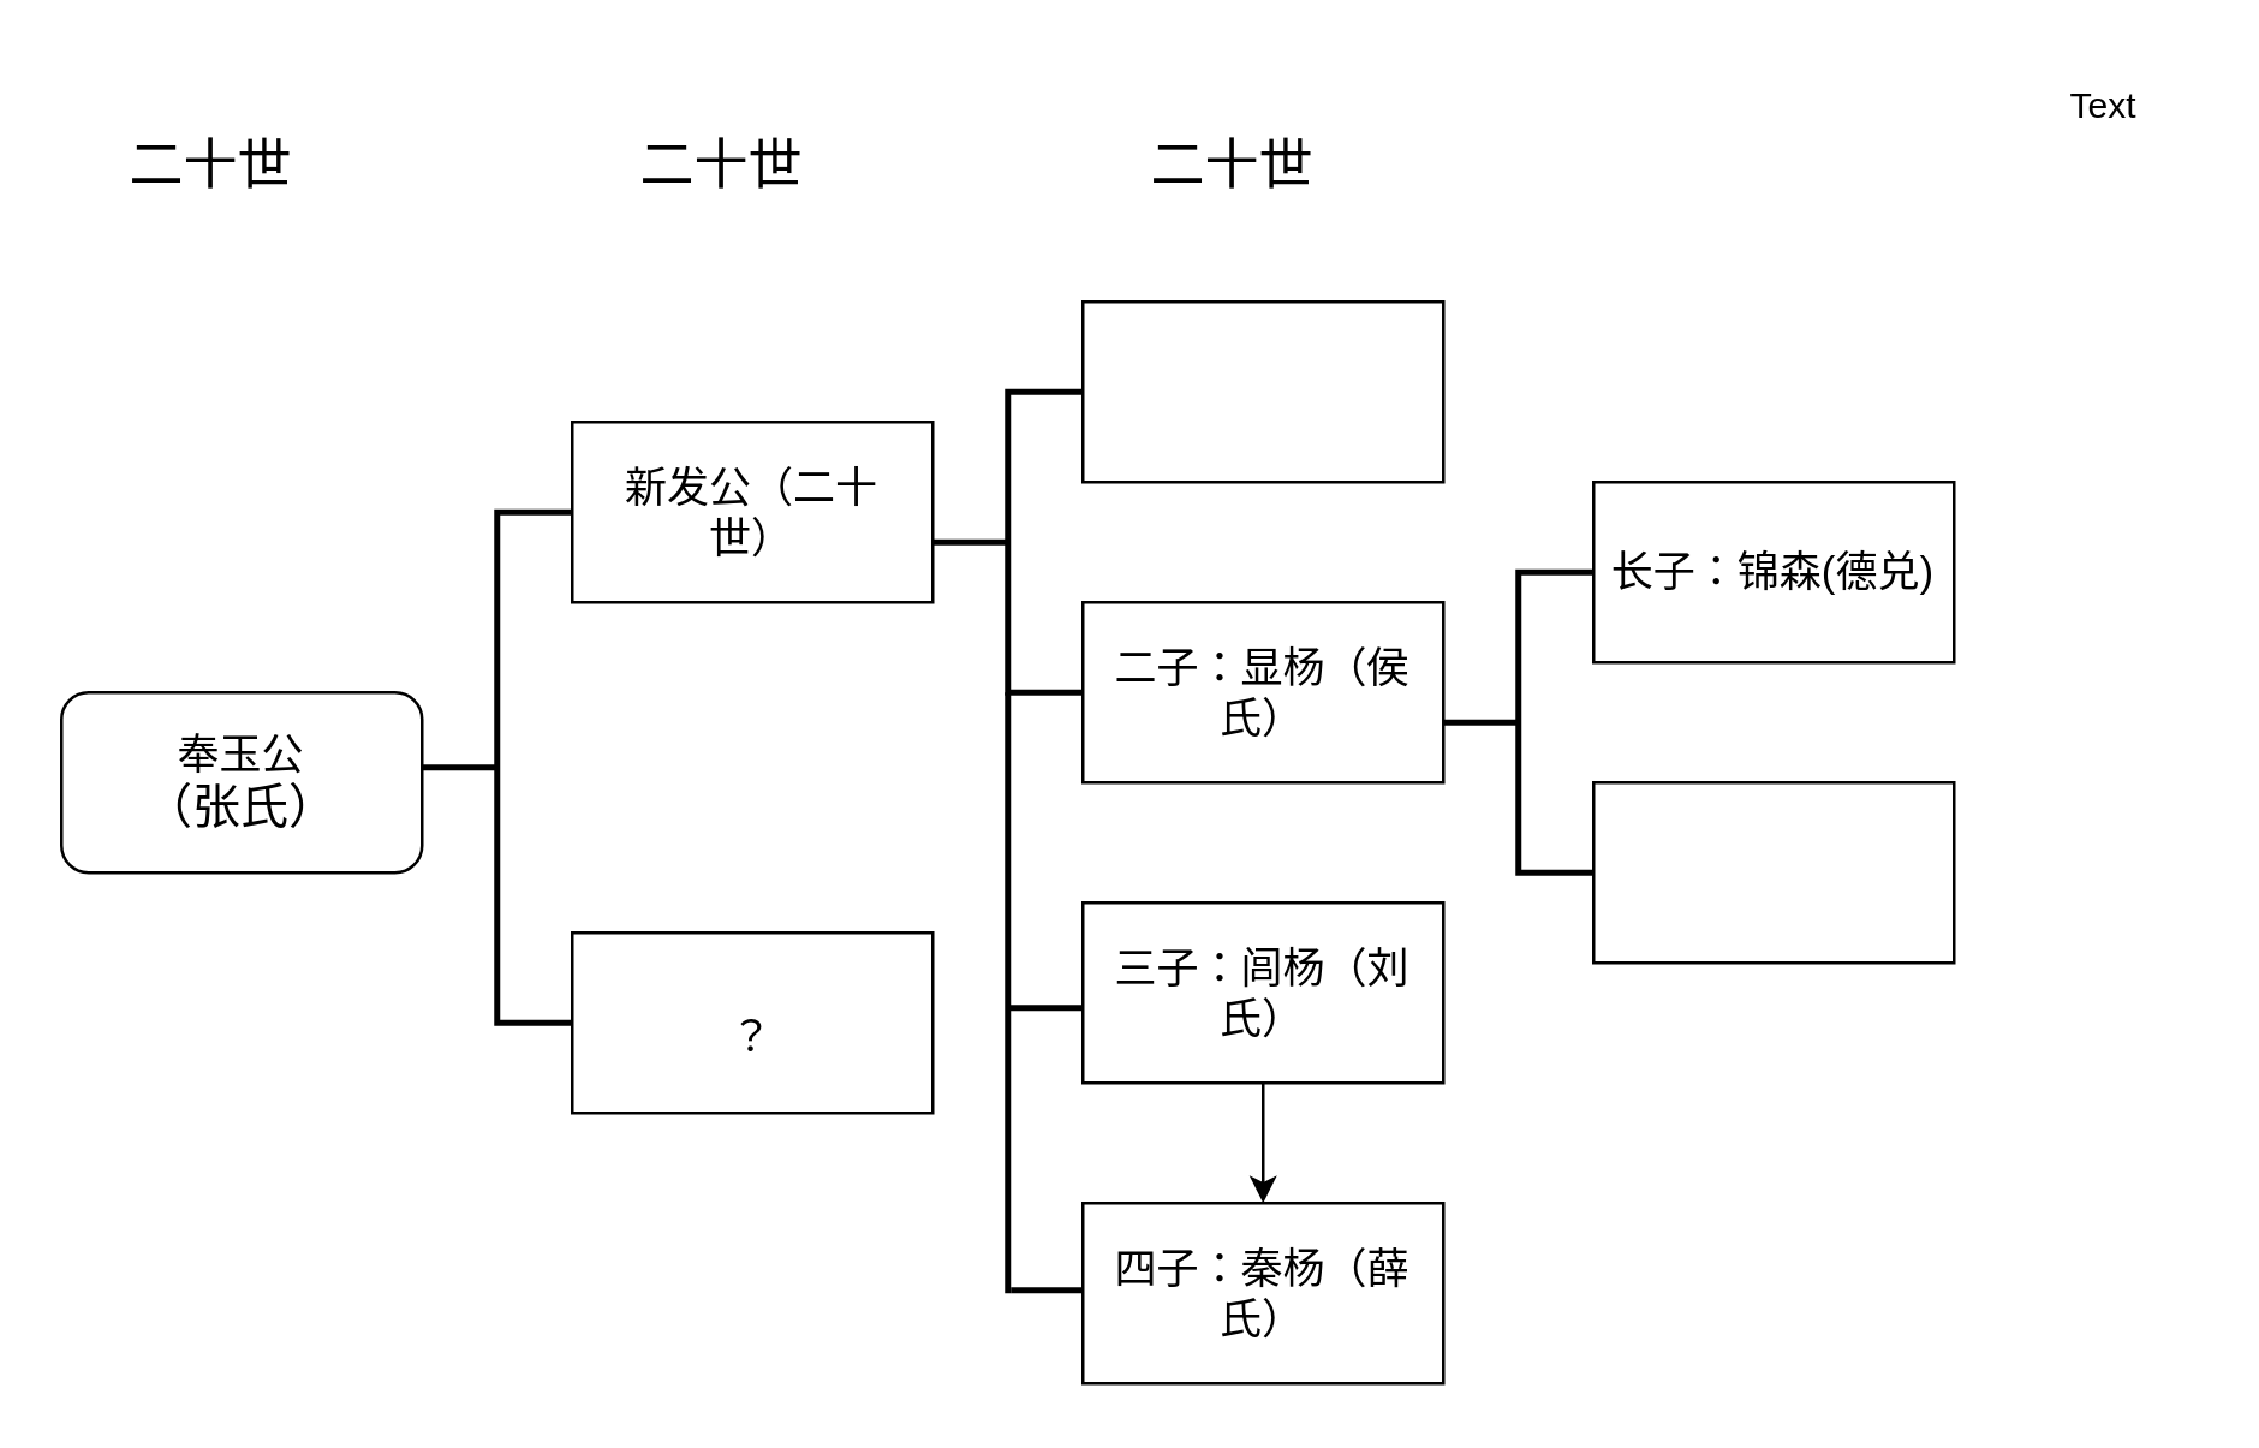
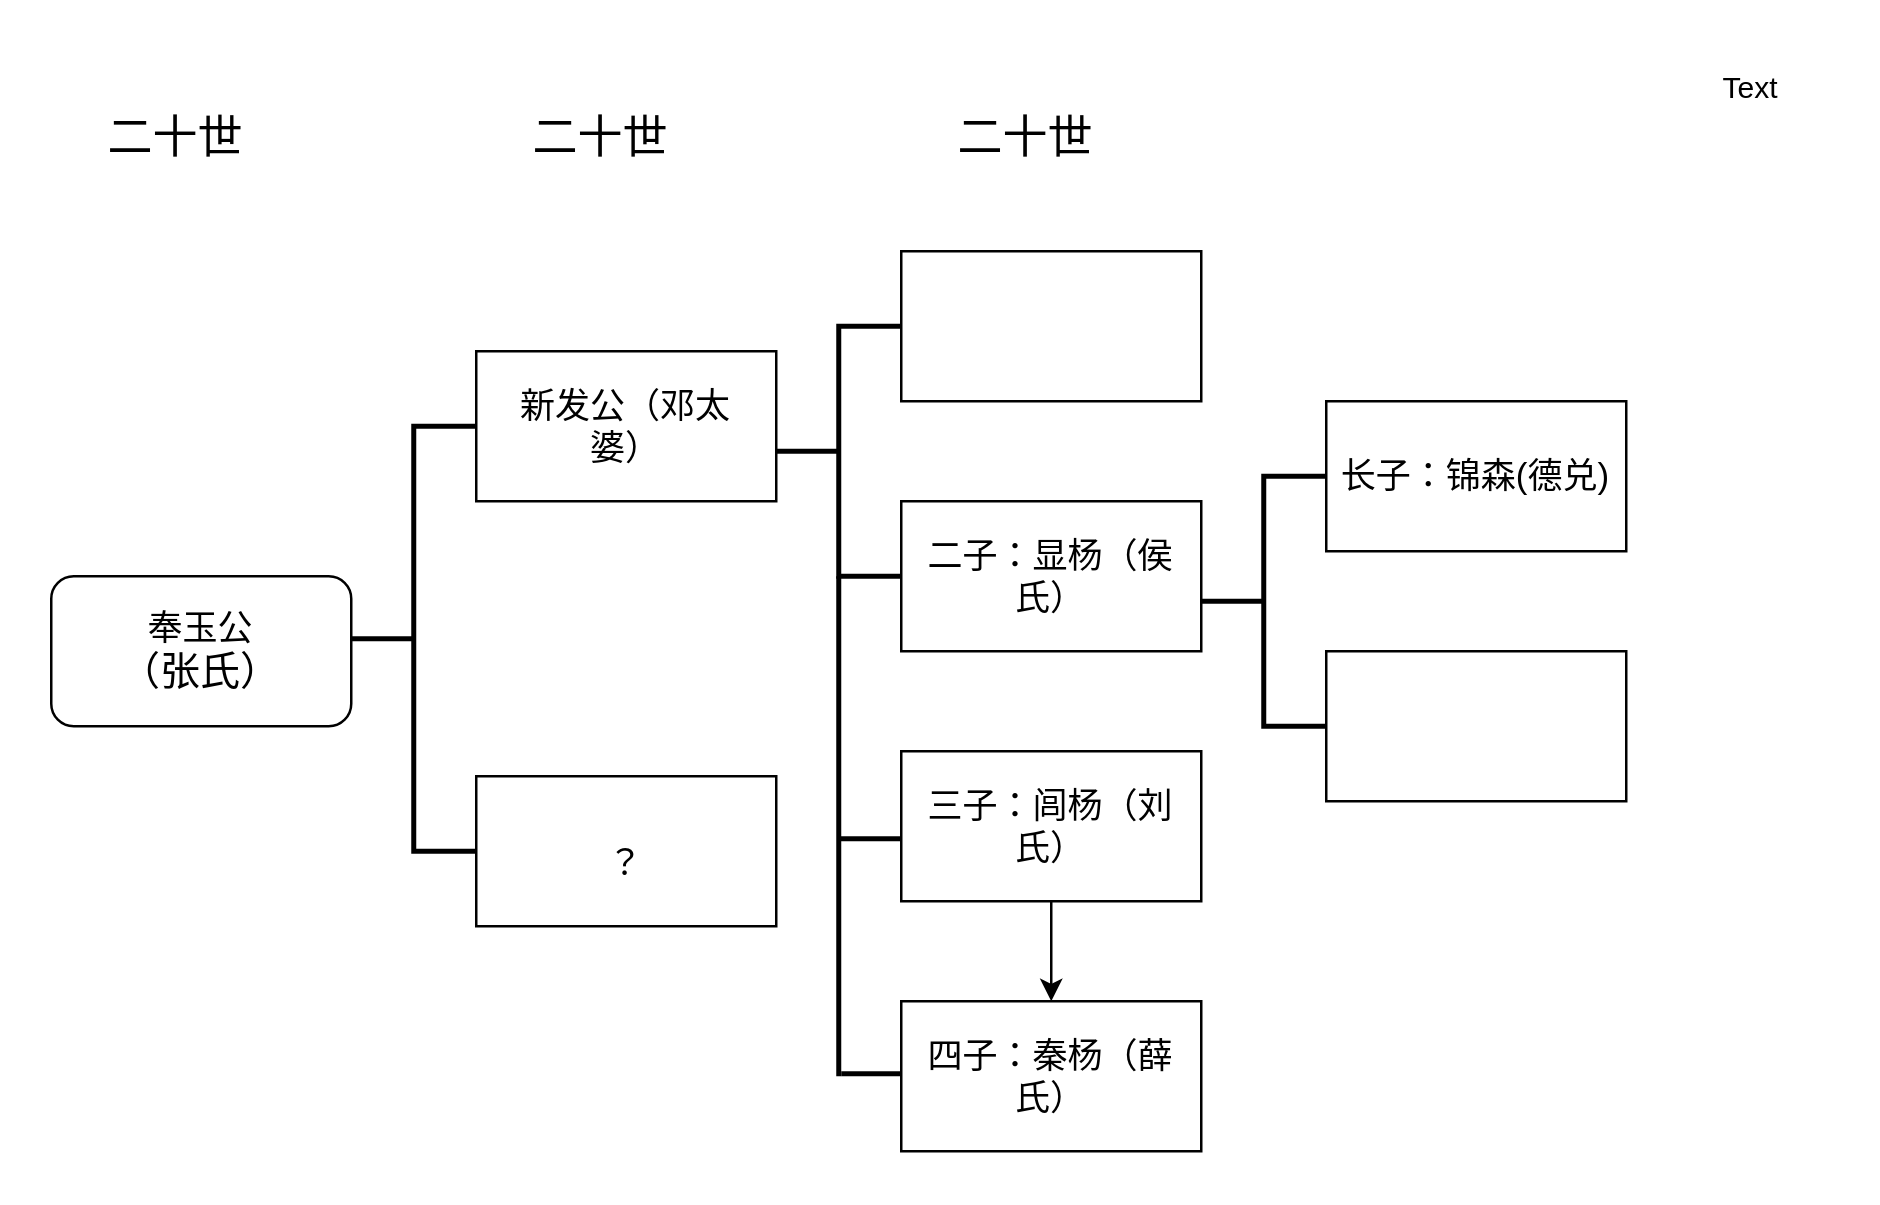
  <mxCell id="0" />
  <mxCell id="1" parent="0" />
  <mxCell id="2" value="&lt;font style=&quot;font-size: 14px;&quot;&gt;奉玉公&lt;/font&gt;&lt;div&gt;&lt;font size=&quot;3&quot;&gt;（张氏）&lt;/font&gt;&lt;/div&gt;" style="whiteSpace=wrap;html=1;rounded=1;" vertex="1" parent="1"><mxGeometry x="20" y="230" width="120" height="60" as="geometry" /></mxCell>
  <mxCell id="3" value="&lt;font style=&quot;font-size: 18px;&quot;&gt;二十世&lt;/font&gt;" style="text;strokeColor=none;align=center;fillColor=none;html=1;verticalAlign=middle;whiteSpace=wrap;rounded=0;" vertex="1" parent="1"><mxGeometry x="40" y="40" width="60" height="30" as="geometry" /></mxCell>
  <mxCell id="4" value="" style="strokeWidth=2;html=1;shape=mxgraph.flowchart.annotation_2;align=left;labelPosition=right;pointerEvents=1;" vertex="1" parent="1"><mxGeometry x="140" y="170" width="50" height="170" as="geometry" /></mxCell>
  <mxCell id="5" value="" style="verticalLabelPosition=bottom;verticalAlign=top;html=1;shape=mxgraph.basic.rect;fillColor2=none;strokeWidth=1;size=20;indent=95.33;" vertex="1" parent="1"><mxGeometry x="190" y="140" width="120" height="60" as="geometry" /></mxCell>
- <mxCell id="6" value="新发公（二十世）" style="text;strokeColor=none;align=center;fillColor=none;html=1;verticalAlign=middle;whiteSpace=wrap;rounded=0;fontSize=14;" vertex="1" parent="1"><mxGeometry x="200" y="150" width="100" height="40" as="geometry" /></mxCell>
+ <mxCell id="6" value="新发公（邓太婆）" style="text;strokeColor=none;align=center;fillColor=none;html=1;verticalAlign=middle;whiteSpace=wrap;rounded=0;fontSize=14;" vertex="1" parent="1"><mxGeometry x="200" y="150" width="100" height="40" as="geometry" /></mxCell>
  <mxCell id="7" value="" style="verticalLabelPosition=bottom;verticalAlign=top;html=1;shape=mxgraph.basic.rect;fillColor2=none;strokeWidth=1;size=20;indent=5;" vertex="1" parent="1"><mxGeometry x="190" y="310" width="120" height="60" as="geometry" /></mxCell>
  <mxCell id="8" value="&lt;font style=&quot;font-size: 14px;&quot;&gt;？&lt;/font&gt;" style="text;strokeColor=none;align=center;fillColor=none;html=1;verticalAlign=middle;whiteSpace=wrap;rounded=0;" vertex="1" parent="1"><mxGeometry x="220" y="330" width="60" height="30" as="geometry" /></mxCell>
  <mxCell id="9" value="" style="strokeWidth=2;html=1;shape=mxgraph.flowchart.annotation_2;align=left;labelPosition=right;pointerEvents=1;" vertex="1" parent="1"><mxGeometry x="310" y="130" width="50" height="100" as="geometry" /></mxCell>
  <mxCell id="10" value="" style="verticalLabelPosition=bottom;verticalAlign=top;html=1;shape=mxgraph.basic.rect;fillColor2=none;strokeWidth=1;size=20;indent=5;" vertex="1" parent="1"><mxGeometry x="360" y="100" width="120" height="60" as="geometry" /></mxCell>
  <mxCell id="11" value="" style="verticalLabelPosition=bottom;verticalAlign=top;html=1;shape=mxgraph.basic.rect;fillColor2=none;strokeWidth=1;size=20;indent=5;" vertex="1" parent="1"><mxGeometry x="360" y="200" width="120" height="60" as="geometry" /></mxCell>
  <mxCell id="12" value="&lt;font style=&quot;font-size: 18px;&quot;&gt;二十世&lt;/font&gt;" style="text;strokeColor=none;align=center;fillColor=none;html=1;verticalAlign=middle;whiteSpace=wrap;rounded=0;" vertex="1" parent="1"><mxGeometry x="210" y="40" width="60" height="30" as="geometry" /></mxCell>
  <mxCell id="13" value="&lt;font style=&quot;font-size: 18px;&quot;&gt;二十世&lt;/font&gt;" style="text;strokeColor=none;align=center;fillColor=none;html=1;verticalAlign=middle;whiteSpace=wrap;rounded=0;" vertex="1" parent="1"><mxGeometry x="380" y="40" width="60" height="30" as="geometry" /></mxCell>
  <mxCell id="14" value="" style="line;strokeWidth=2;direction=south;html=1;" vertex="1" parent="1"><mxGeometry x="330" y="230" width="10" height="200" as="geometry" /></mxCell>
  <mxCell id="15" value="" style="line;strokeWidth=2;html=1;" vertex="1" parent="1"><mxGeometry x="335" y="330" width="25" height="10" as="geometry" /></mxCell>
  <mxCell id="16" value="" style="line;strokeWidth=2;html=1;" vertex="1" parent="1"><mxGeometry x="336" y="424" width="25" height="10" as="geometry" /></mxCell>
  <mxCell id="17" value="Text" style="text;strokeColor=none;align=center;fillColor=none;html=1;verticalAlign=middle;whiteSpace=wrap;rounded=0;" vertex="1" parent="1"><mxGeometry x="360" y="300" width="120" height="60" as="geometry" /></mxCell>
  <mxCell id="18" value="&lt;font style=&quot;font-size: 14px;&quot;&gt;二子：显杨（侯氏）&lt;/font&gt;" style="text;strokeColor=none;align=center;fillColor=none;html=1;verticalAlign=middle;whiteSpace=wrap;rounded=0;" vertex="1" parent="1"><mxGeometry x="370" y="200" width="100" height="60" as="geometry" /></mxCell>
  <mxCell id="19" value="" style="edgeStyle=orthogonalEdgeStyle;rounded=0;orthogonalLoop=1;jettySize=auto;html=1;" edge="1" parent="1" source="20" target="21"><mxGeometry relative="1" as="geometry" /></mxCell>
  <mxCell id="20" value="&lt;font style=&quot;font-size: 14px;&quot;&gt;三子：闾杨（刘氏）&lt;/font&gt;" style="rounded=0;whiteSpace=wrap;html=1;" vertex="1" parent="1"><mxGeometry x="360" y="300" width="120" height="60" as="geometry" /></mxCell>
  <mxCell id="21" value="" style="rounded=0;whiteSpace=wrap;html=1;" vertex="1" parent="1"><mxGeometry x="360" y="400" width="120" height="60" as="geometry" /></mxCell>
  <mxCell id="22" value="&lt;span style=&quot;font-size: 14px;&quot;&gt;四子：秦杨（薛氏）&lt;/span&gt;" style="text;strokeColor=none;align=center;fillColor=none;html=1;verticalAlign=middle;whiteSpace=wrap;rounded=0;" vertex="1" parent="1"><mxGeometry x="360" y="400" width="120" height="60" as="geometry" /></mxCell>
  <mxCell id="23" value="" style="strokeWidth=2;html=1;shape=mxgraph.flowchart.annotation_2;align=left;labelPosition=right;pointerEvents=1;" vertex="1" parent="1"><mxGeometry x="480" y="190" width="50" height="100" as="geometry" /></mxCell>
  <mxCell id="24" value="" style="verticalLabelPosition=bottom;verticalAlign=top;html=1;shape=mxgraph.basic.rect;fillColor2=none;strokeWidth=1;size=20;indent=5;" vertex="1" parent="1"><mxGeometry x="530" y="160" width="120" height="60" as="geometry" /></mxCell>
  <mxCell id="25" value="" style="verticalLabelPosition=bottom;verticalAlign=top;html=1;shape=mxgraph.basic.rect;fillColor2=none;strokeWidth=1;size=20;indent=5;" vertex="1" parent="1"><mxGeometry x="530" y="260" width="120" height="60" as="geometry" /></mxCell>
  <mxCell id="26" value="&lt;span style=&quot;font-size: 14px;&quot;&gt;长子：锦森(德&lt;/span&gt;&lt;font style=&quot;font-size: 14px;&quot;&gt;兑&lt;/font&gt;&lt;span style=&quot;font-size: 14px;&quot;&gt;)&lt;/span&gt;" style="text;strokeColor=none;align=center;fillColor=none;html=1;verticalAlign=middle;whiteSpace=wrap;rounded=0;" vertex="1" parent="1"><mxGeometry x="530" y="160" width="120" height="60" as="geometry" /></mxCell>
  <mxCell id="27" value="Text" style="text;strokeColor=none;align=center;fillColor=none;html=1;verticalAlign=middle;whiteSpace=wrap;rounded=0;" vertex="1" parent="1"><mxGeometry x="670" y="20" width="60" height="30" as="geometry" /></mxCell>
